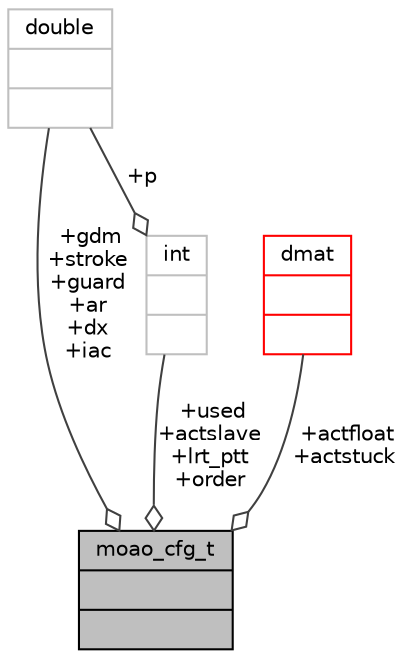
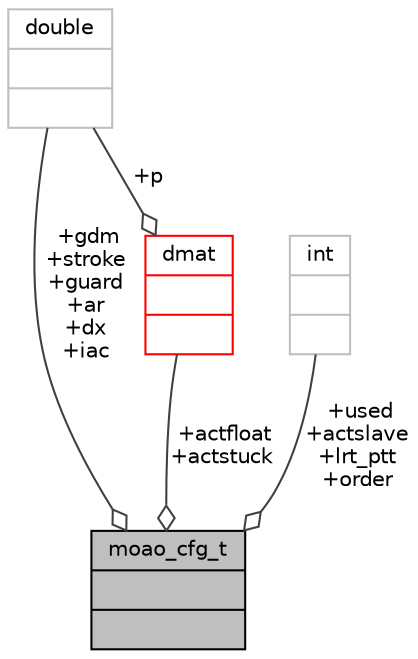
  digraph {
    node [color=grey75 fontname=Helvetica fontsize=10 shape=record]
    edge [arrowhead=odiamond color=grey25 fontname=Helvetica fontsize=10 labelfontname=Helvetica labelfontsize=10 style=solid]
    n1 [color=black fillcolor=grey75 fontcolor=black height=0.2 label="{moao_cfg_t\n||}" style=filled width=0.4]
    n2 [height=0.2 label="{double\n||}" width=0.4]
    n3 [color=red height=0.2 label="{dmat\n||}" width=0.4]
    n4 [height=0.2 label="{int\n||}" width=0.4]
    n2 -> n1 [label=" +gdm\n+stroke\n+guard\n+ar\n+dx\n+iac"]
-   n2 -> n4 [label=" +p"]
+   n2 -> n3 [label=" +p"]
    n3 -> n1 [label=" +actfloat\n+actstuck"]
    n4 -> n1 [label=" +used\n+actslave\n+lrt_ptt\n+order"]
  }
